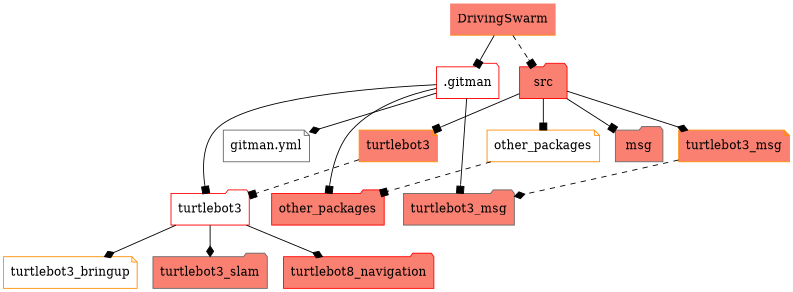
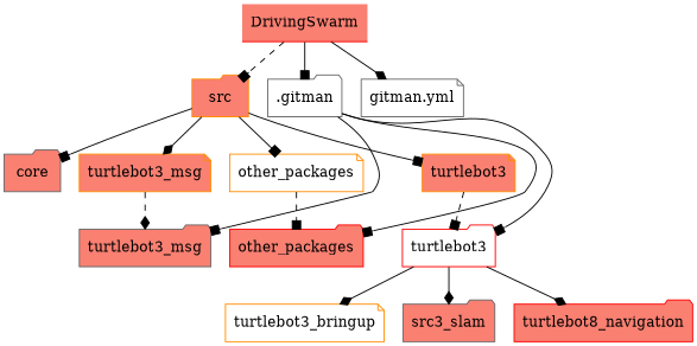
  digraph {
    splines=true
    node [color=darkorange fillcolor=salmon shape=folder style=filled]
    edge [arrowhead=box weight=0]
-   DrivingSwarm [font=bold shape=underline]
-   n2 [color=red fillcolor=white label=".gitman"]
-   src [color=red]
+   DrivingSwarm [color=red font=bold shape=underline]
+   n2 [color=gray40 fillcolor=white label=".gitman"]
+   src
    n4 [color=gray40 fillcolor=white label="gitman.yml" shape=note]
    n5 [color=red fillcolor=white label=turtlebot3]
    n6 [color=gray40 label=turtlebot3_msg]
    n7 [color=red label=other_packages]
-   core [color=gray40 label=msg]
+   core [color=gray40]
    turtlebot3 [shape=note]
    turtlebot3_msg [shape=note]
    other_packages [fillcolor=white shape=note]
    turtlebot3_bringup [fillcolor=white shape=note]
-   turtlebot3_slam [color=gray40]
+   turtlebot3_slam [color=gray40 label=src3_slam]
    n14 [color=red label=turtlebot8_navigation]
    DrivingSwarm -> n2 [weight=2]
    DrivingSwarm -> src [style=dashed weight=2]
-   n2 -> n4 [arrowhead=diamond weight=2]
+   DrivingSwarm -> n4 [arrowhead=diamond weight=2]
    n2 -> n5
    n2 -> n6
    n2 -> n7
    src -> core [weight=3]
    src -> turtlebot3 [weight=3]
    src -> turtlebot3_msg [arrowhead=diamond weight=3]
    src -> other_packages [weight=3]
    n5 -> turtlebot3_bringup [arrowhead=diamond weight=""]
    n5 -> turtlebot3_slam [arrowhead=diamond weight=""]
    n5 -> n14 [arrowhead=diamond weight=""]
    turtlebot3 -> n5 [style=dashed]
    turtlebot3_msg -> n6 [arrowhead=diamond style=dashed]
    other_packages -> n7 [style=dashed]
  }
